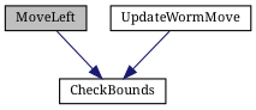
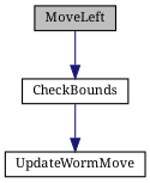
  digraph {
    fontname="Noto Serif"
    rankdir=TB
    node [color=black fillcolor=white fontname="Noto Serif" fontsize=10 shape=record style=filled]
    edge [color=midnightblue fontname="Noto Serif" fontsize=10 labelfontname=Helvetica labelfontsize=10 style=solid]
    n1 [fillcolor=grey75 fontcolor=black height=0.2 label=MoveLeft width=0.4]
    n2 [height=0.2 label=CheckBounds width=0.4]
    n3 [height=0.2 label=UpdateWormMove width=0.4]
    n1 -> n2
-   n3 -> n2
+   n2 -> n3
  }
